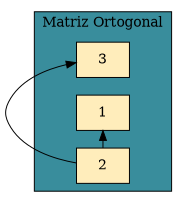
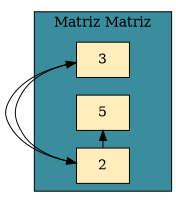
  digraph {
    rankdir=LR
    node [fillcolor="#FFEDBB" shape=box style=filled]
    n1 [label=3]
    n2 [label=2]
-   n3 [label=1]
+   n3 [label=5]
    subgraph cluster_1 {
      bgcolor="#398D9C"
-     label="Matriz Ortogonal"
+     label="Matriz Matriz"
      subgraph sub_2 {
        bgcolor="#398D9C"
        label="Matriz Ortogonal"
        rank=same
        n1
        n2
        n3
      }
    }
+   n1 -> n2
    n2 -> n1
    n2 -> n3
  }
